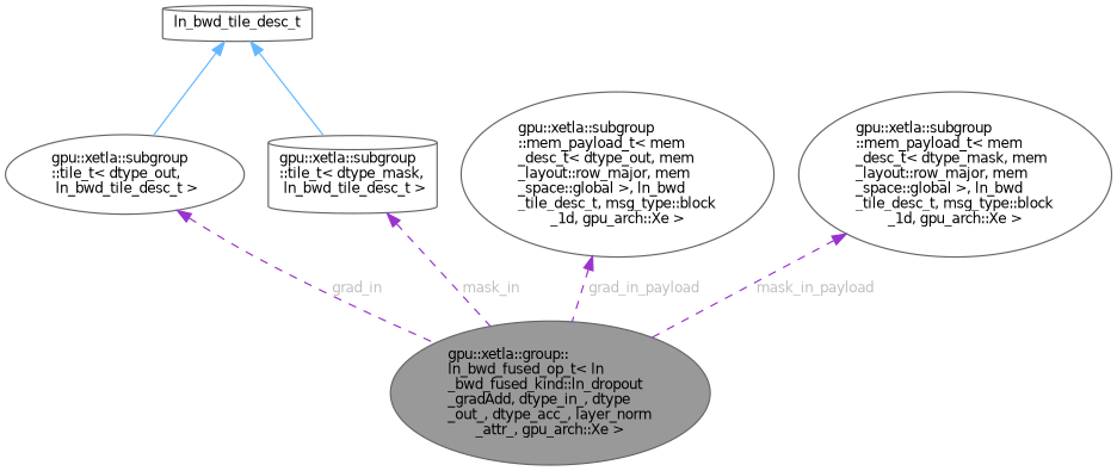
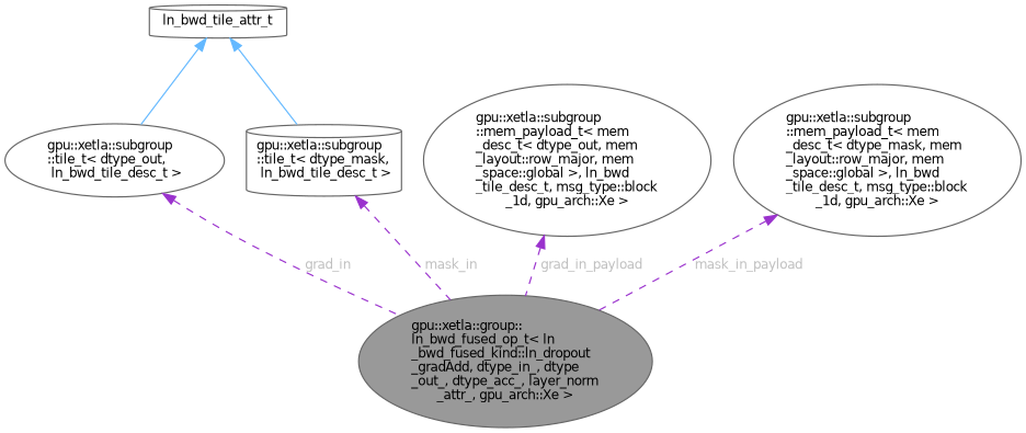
  digraph {
    rankdir=TB
    node [color=gray40 fillcolor=white fontname=Helvetica fontsize=10 shape=ellipse style=filled]
    edge [color=darkorchid3 dir=back fontcolor=grey fontname=Helvetica fontsize=10 labelfontname=Helvetica labelfontsize=10 style=dashed]
    n1 [fillcolor=grey60 fontcolor=black height=0.2 label="gpu::xetla::group::\lln_bwd_fused_op_t\< ln\l_bwd_fused_kind::ln_dropout\l_gradAdd, dtype_in_, dtype\l_out_, dtype_acc_, layer_norm\l_attr_, gpu_arch::Xe \>" width=0.4]
    n2 [height=0.2 label="gpu::xetla::subgroup\l::tile_t\< dtype_out,\l ln_bwd_tile_desc_t \>" width=0.4]
-   n3 [height=0.2 label=ln_bwd_tile_desc_t shape=cylinder width=0.4]
+   n3 [height=0.2 label=ln_bwd_tile_attr_t shape=cylinder width=0.4]
    n4 [height=0.2 label="gpu::xetla::subgroup\l::tile_t\< dtype_mask,\l ln_bwd_tile_desc_t \>" shape=cylinder width=0.4]
    n5 [height=0.2 label="gpu::xetla::subgroup\l::mem_payload_t\< mem\l_desc_t\< dtype_out, mem\l_layout::row_major, mem\l_space::global \>, ln_bwd\l_tile_desc_t, msg_type::block\l_1d, gpu_arch::Xe \>" width=0.4]
    n6 [height=0.2 label="gpu::xetla::subgroup\l::mem_payload_t\< mem\l_desc_t\< dtype_mask, mem\l_layout::row_major, mem\l_space::global \>, ln_bwd\l_tile_desc_t, msg_type::block\l_1d, gpu_arch::Xe \>" width=0.4]
    n2 -> n1 [label=" grad_in"]
    n3 -> n2 [color=steelblue1 style=solid fontcolor=""]
    n3 -> n4 [color=steelblue1 style=solid fontcolor=""]
    n4 -> n1 [label=" mask_in"]
    n5 -> n1 [label=" grad_in_payload"]
    n6 -> n1 [label=" mask_in_payload"]
  }
